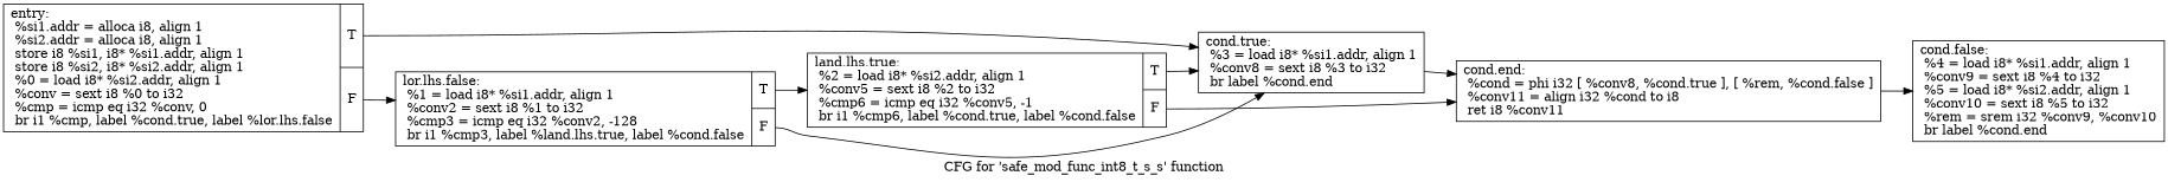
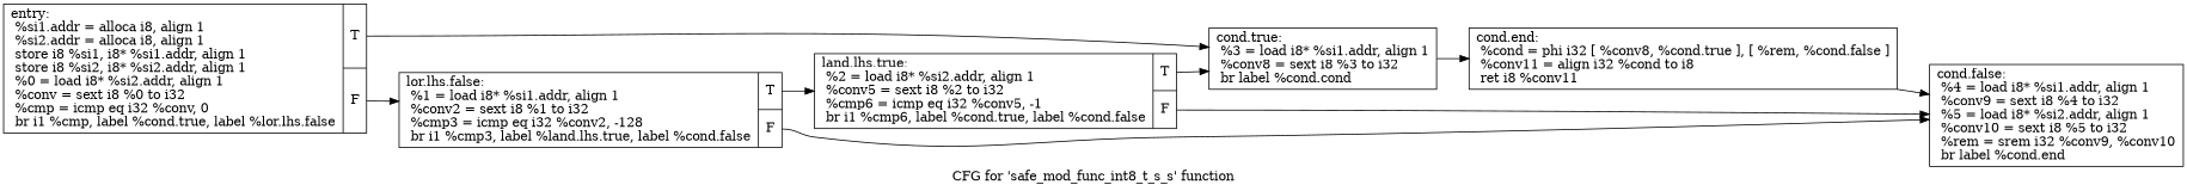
  digraph {
    label="CFG for 'safe_mod_func_int8_t_s_s' function"
    rankdir=LR
    node [shape=record]
    edge [tailport=s0]
    n1 [label="{entry:\l  %si1.addr = alloca i8, align 1\l  %si2.addr = alloca i8, align 1\l  store i8 %si1, i8* %si1.addr, align 1\l  store i8 %si2, i8* %si2.addr, align 1\l  %0 = load i8* %si2.addr, align 1\l  %conv = sext i8 %0 to i32\l  %cmp = icmp eq i32 %conv, 0\l  br i1 %cmp, label %cond.true, label %lor.lhs.false\l|{<s0>T|<s1>F}}"]
-   n2 [label="{cond.true:                                        \l  %3 = load i8* %si1.addr, align 1\l  %conv8 = sext i8 %3 to i32\l  br label %cond.end\l}"]
+   n2 [label="{cond.true:                                        \l  %3 = load i8* %si1.addr, align 1\l  %conv8 = sext i8 %3 to i32\l  br label %cond.cond\l}"]
    n3 [label="{lor.lhs.false:                                    \l  %1 = load i8* %si1.addr, align 1\l  %conv2 = sext i8 %1 to i32\l  %cmp3 = icmp eq i32 %conv2, -128\l  br i1 %cmp3, label %land.lhs.true, label %cond.false\l|{<s0>T|<s1>F}}"]
    n4 [label="{cond.end:                                         \l  %cond = phi i32 [ %conv8, %cond.true ], [ %rem, %cond.false ]\l  %conv11 = align i32 %cond to i8\l  ret i8 %conv11\l}"]
    n5 [label="{land.lhs.true:                                    \l  %2 = load i8* %si2.addr, align 1\l  %conv5 = sext i8 %2 to i32\l  %cmp6 = icmp eq i32 %conv5, -1\l  br i1 %cmp6, label %cond.true, label %cond.false\l|{<s0>T|<s1>F}}"]
    n6 [label="{cond.false:                                       \l  %4 = load i8* %si1.addr, align 1\l  %conv9 = sext i8 %4 to i32\l  %5 = load i8* %si2.addr, align 1\l  %conv10 = sext i8 %5 to i32\l  %rem = srem i32 %conv9, %conv10\l  br label %cond.end\l}"]
    n1 -> n2
    n1 -> n3 [tailport=s1]
    n2 -> n4
    n3 -> n5
-   n3 -> n2 [tailport=s1]
+   n3 -> n6 [tailport=s1]
    n4 -> n6
    n5 -> n2
-   n5 -> n4 [tailport=s1]
+   n5 -> n6 [tailport=s1]
  }
